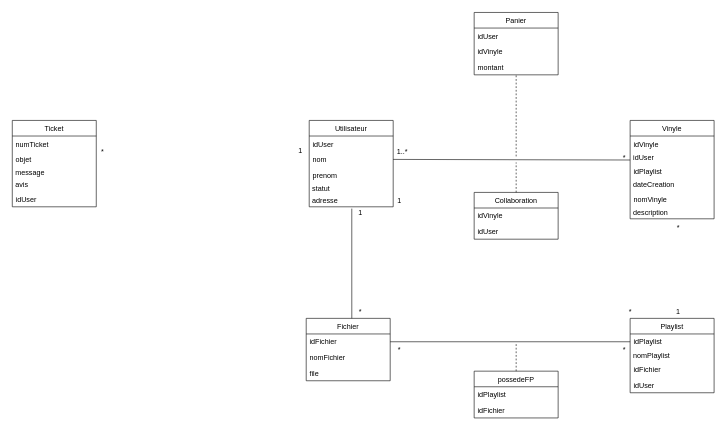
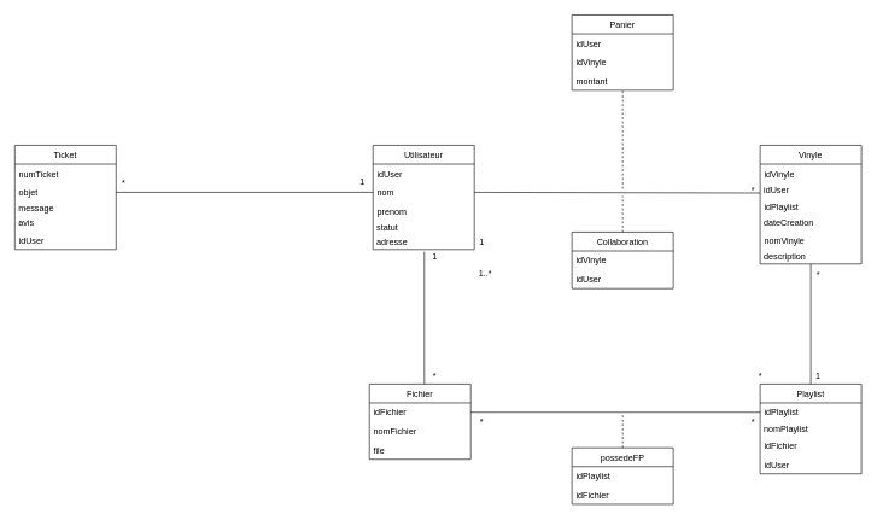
  <mxCell id="0" style=";html=1;" />
  <mxCell id="1" style=";html=1;" parent="0" />
  <mxCell id="2" value="Utilisateur" style="swimlane;fontStyle=0;childLayout=stackLayout;horizontal=1;startSize=26;fillColor=none;horizontalStack=0;resizeParent=1;resizeParentMax=0;resizeLast=0;collapsible=1;marginBottom=0;" parent="1" vertex="1"><mxGeometry x="515" y="200" width="140" height="144" as="geometry" /></mxCell>
  <mxCell id="3" value="idUser" style="text;strokeColor=none;fillColor=none;align=left;verticalAlign=top;spacingLeft=4;spacingRight=4;overflow=hidden;rotatable=0;points=[[0,0.5],[1,0.5]];portConstraint=eastwest;" parent="2" vertex="1"><mxGeometry y="26" width="140" height="26" as="geometry" /></mxCell>
  <mxCell id="4" value="nom" style="text;strokeColor=none;fillColor=none;align=left;verticalAlign=top;spacingLeft=4;spacingRight=4;overflow=hidden;rotatable=0;points=[[0,0.5],[1,0.5]];portConstraint=eastwest;" parent="2" vertex="1"><mxGeometry y="52" width="140" height="26" as="geometry" /></mxCell>
  <mxCell id="5" value="prenom" style="text;strokeColor=none;fillColor=none;align=left;verticalAlign=top;spacingLeft=4;spacingRight=4;overflow=hidden;rotatable=0;points=[[0,0.5],[1,0.5]];portConstraint=eastwest;" parent="2" vertex="1"><mxGeometry y="78" width="140" height="26" as="geometry" /></mxCell>
  <mxCell id="6" value="&lt;div align=&quot;left&quot;&gt;&amp;nbsp;statut&lt;/div&gt;" style="text;html=1;align=left;verticalAlign=middle;resizable=0;points=[];;autosize=1;" parent="2" vertex="1"><mxGeometry y="104" width="140" height="20" as="geometry" /></mxCell>
  <mxCell id="7" value="&amp;nbsp;adresse" style="text;html=1;align=left;verticalAlign=middle;resizable=0;points=[];;autosize=1;fontStyle=0" parent="2" vertex="1"><mxGeometry y="124" width="140" height="20" as="geometry" /></mxCell>
  <mxCell id="8" value="Ticket" style="swimlane;fontStyle=0;childLayout=stackLayout;horizontal=1;startSize=26;fillColor=none;horizontalStack=0;resizeParent=1;resizeParentMax=0;resizeLast=0;collapsible=1;marginBottom=0;" parent="1" vertex="1"><mxGeometry x="20" y="200" width="140" height="144" as="geometry" /></mxCell>
  <mxCell id="9" value="numTicket" style="text;strokeColor=none;fillColor=none;align=left;verticalAlign=top;spacingLeft=4;spacingRight=4;overflow=hidden;rotatable=0;points=[[0,0.5],[1,0.5]];portConstraint=eastwest;" parent="8" vertex="1"><mxGeometry y="26" width="140" height="26" as="geometry" /></mxCell>
  <mxCell id="10" value="objet" style="text;strokeColor=none;fillColor=none;align=left;verticalAlign=top;spacingLeft=4;spacingRight=4;overflow=hidden;rotatable=0;points=[[0,0.5],[1,0.5]];portConstraint=eastwest;" parent="8" vertex="1"><mxGeometry y="52" width="140" height="26" as="geometry" /></mxCell>
  <mxCell id="11" value="&lt;div align=&quot;left&quot;&gt;&amp;nbsp;message&lt;/div&gt;" style="text;html=1;align=left;verticalAlign=middle;resizable=0;points=[];;autosize=1;" parent="8" vertex="1"><mxGeometry y="78" width="140" height="20" as="geometry" /></mxCell>
  <mxCell id="12" value="&amp;nbsp;avis" style="text;html=1;align=left;verticalAlign=middle;resizable=0;points=[];;autosize=1;" parent="8" vertex="1"><mxGeometry y="98" width="140" height="20" as="geometry" /></mxCell>
  <mxCell id="13" value="idUser" style="text;strokeColor=none;fillColor=none;align=left;verticalAlign=top;spacingLeft=4;spacingRight=4;overflow=hidden;rotatable=0;points=[[0,0.5],[1,0.5]];portConstraint=eastwest;" parent="8" vertex="1"><mxGeometry y="118" width="140" height="26" as="geometry" /></mxCell>
  <mxCell id="14" value="Panier" style="swimlane;fontStyle=0;childLayout=stackLayout;horizontal=1;startSize=26;fillColor=none;horizontalStack=0;resizeParent=1;resizeParentMax=0;resizeLast=0;collapsible=1;marginBottom=0;" parent="1" vertex="1"><mxGeometry x="790" y="20" width="140" height="104" as="geometry" /></mxCell>
  <mxCell id="15" value="idUser" style="text;strokeColor=none;fillColor=none;align=left;verticalAlign=top;spacingLeft=4;spacingRight=4;overflow=hidden;rotatable=0;points=[[0,0.5],[1,0.5]];portConstraint=eastwest;" parent="14" vertex="1"><mxGeometry y="26" width="140" height="26" as="geometry" /></mxCell>
  <mxCell id="16" value="idVinyle" style="text;strokeColor=none;fillColor=none;align=left;verticalAlign=top;spacingLeft=4;spacingRight=4;overflow=hidden;rotatable=0;points=[[0,0.5],[1,0.5]];portConstraint=eastwest;" parent="14" vertex="1"><mxGeometry y="52" width="140" height="26" as="geometry" /></mxCell>
  <mxCell id="17" value="montant" style="text;strokeColor=none;fillColor=none;align=left;verticalAlign=top;spacingLeft=4;spacingRight=4;overflow=hidden;rotatable=0;points=[[0,0.5],[1,0.5]];portConstraint=eastwest;" parent="14" vertex="1"><mxGeometry y="78" width="140" height="26" as="geometry" /></mxCell>
  <mxCell id="18" value="Vinyle" style="swimlane;fontStyle=0;childLayout=stackLayout;horizontal=1;startSize=26;fillColor=none;horizontalStack=0;resizeParent=1;resizeParentMax=0;resizeLast=0;collapsible=1;marginBottom=0;" parent="1" vertex="1"><mxGeometry x="1050" y="200" width="140" height="164" as="geometry" /></mxCell>
  <mxCell id="19" value="idVinyle" style="text;strokeColor=none;fillColor=none;align=left;verticalAlign=top;spacingLeft=4;spacingRight=4;overflow=hidden;rotatable=0;points=[[0,0.5],[1,0.5]];portConstraint=eastwest;" parent="18" vertex="1"><mxGeometry y="26" width="140" height="26" as="geometry" /></mxCell>
  <mxCell id="20" value="&amp;nbsp;idUser" style="text;html=1;align=left;verticalAlign=middle;resizable=0;points=[];;autosize=1;" parent="18" vertex="1"><mxGeometry y="52" width="140" height="20" as="geometry" /></mxCell>
  <mxCell id="21" value="idPlaylist" style="text;strokeColor=none;fillColor=none;align=left;verticalAlign=top;spacingLeft=4;spacingRight=4;overflow=hidden;rotatable=0;points=[[0,0.5],[1,0.5]];portConstraint=eastwest;" parent="18" vertex="1"><mxGeometry y="72" width="140" height="26" as="geometry" /></mxCell>
  <mxCell id="22" value="&lt;div align=&quot;left&quot;&gt;&amp;nbsp;dateCreation&lt;/div&gt;" style="text;html=1;align=left;verticalAlign=middle;resizable=0;points=[];;autosize=1;" parent="18" vertex="1"><mxGeometry y="98" width="140" height="20" as="geometry" /></mxCell>
  <mxCell id="23" value="nomVinyle" style="text;strokeColor=none;fillColor=none;align=left;verticalAlign=top;spacingLeft=4;spacingRight=4;overflow=hidden;rotatable=0;points=[[0,0.5],[1,0.5]];portConstraint=eastwest;" parent="18" vertex="1"><mxGeometry y="118" width="140" height="26" as="geometry" /></mxCell>
  <mxCell id="24" value="&lt;div align=&quot;left&quot;&gt;&amp;nbsp;description&lt;br&gt;&lt;/div&gt;" style="text;html=1;align=left;verticalAlign=middle;resizable=0;points=[];;autosize=1;" parent="18" vertex="1"><mxGeometry y="144" width="140" height="20" as="geometry" /></mxCell>
  <mxCell id="25" value="Collaboration" style="swimlane;fontStyle=0;childLayout=stackLayout;horizontal=1;startSize=26;fillColor=none;horizontalStack=0;resizeParent=1;resizeParentMax=0;resizeLast=0;collapsible=1;marginBottom=0;" parent="1" vertex="1"><mxGeometry x="790" y="320" width="140" height="78" as="geometry" /></mxCell>
  <mxCell id="26" value="idVinyle" style="text;strokeColor=none;fillColor=none;align=left;verticalAlign=top;spacingLeft=4;spacingRight=4;overflow=hidden;rotatable=0;points=[[0,0.5],[1,0.5]];portConstraint=eastwest;" parent="25" vertex="1"><mxGeometry y="26" width="140" height="26" as="geometry" /></mxCell>
  <mxCell id="27" value="idUser" style="text;strokeColor=none;fillColor=none;align=left;verticalAlign=top;spacingLeft=4;spacingRight=4;overflow=hidden;rotatable=0;points=[[0,0.5],[1,0.5]];portConstraint=eastwest;" parent="25" vertex="1"><mxGeometry y="52" width="140" height="26" as="geometry" /></mxCell>
  <mxCell id="28" value="Playlist" style="swimlane;fontStyle=0;childLayout=stackLayout;horizontal=1;startSize=26;fillColor=none;horizontalStack=0;resizeParent=1;resizeParentMax=0;resizeLast=0;collapsible=1;marginBottom=0;" parent="1" vertex="1"><mxGeometry x="1050" y="530" width="140" height="124" as="geometry" /></mxCell>
  <mxCell id="29" value="idPlaylist" style="text;strokeColor=none;fillColor=none;align=left;verticalAlign=top;spacingLeft=4;spacingRight=4;overflow=hidden;rotatable=0;points=[[0,0.5],[1,0.5]];portConstraint=eastwest;" parent="28" vertex="1"><mxGeometry y="26" width="140" height="26" as="geometry" /></mxCell>
  <mxCell id="30" value="&lt;div align=&quot;left&quot;&gt;&amp;nbsp;nomPlaylist&lt;/div&gt;" style="text;html=1;align=left;verticalAlign=middle;resizable=0;points=[];;autosize=1;" parent="28" vertex="1"><mxGeometry y="52" width="140" height="20" as="geometry" /></mxCell>
  <mxCell id="31" value="idFichier" style="text;strokeColor=none;fillColor=none;align=left;verticalAlign=top;spacingLeft=4;spacingRight=4;overflow=hidden;rotatable=0;points=[[0,0.5],[1,0.5]];portConstraint=eastwest;" parent="28" vertex="1"><mxGeometry y="72" width="140" height="26" as="geometry" /></mxCell>
  <mxCell id="32" value="idUser" style="text;strokeColor=none;fillColor=none;align=left;verticalAlign=top;spacingLeft=4;spacingRight=4;overflow=hidden;rotatable=0;points=[[0,0.5],[1,0.5]];portConstraint=eastwest;" parent="28" vertex="1"><mxGeometry y="98" width="140" height="26" as="geometry" /></mxCell>
  <mxCell id="33" value="Fichier" style="swimlane;fontStyle=0;childLayout=stackLayout;horizontal=1;startSize=26;fillColor=none;horizontalStack=0;resizeParent=1;resizeParentMax=0;resizeLast=0;collapsible=1;marginBottom=0;" parent="1" vertex="1"><mxGeometry x="510" y="530" width="140" height="104" as="geometry" /></mxCell>
  <mxCell id="34" value="idFichier" style="text;strokeColor=none;fillColor=none;align=left;verticalAlign=top;spacingLeft=4;spacingRight=4;overflow=hidden;rotatable=0;points=[[0,0.5],[1,0.5]];portConstraint=eastwest;" parent="33" vertex="1"><mxGeometry y="26" width="140" height="26" as="geometry" /></mxCell>
  <mxCell id="35" value="nomFichier" style="text;strokeColor=none;fillColor=none;align=left;verticalAlign=top;spacingLeft=4;spacingRight=4;overflow=hidden;rotatable=0;points=[[0,0.5],[1,0.5]];portConstraint=eastwest;" parent="33" vertex="1"><mxGeometry y="52" width="140" height="26" as="geometry" /></mxCell>
  <mxCell id="36" value="file" style="text;strokeColor=none;fillColor=none;align=left;verticalAlign=top;spacingLeft=4;spacingRight=4;overflow=hidden;rotatable=0;points=[[0,0.5],[1,0.5]];portConstraint=eastwest;" parent="33" vertex="1"><mxGeometry y="78" width="140" height="26" as="geometry" /></mxCell>
  <mxCell id="37" value="" style="endArrow=none;html=1;entryX=0.507;entryY=1.15;entryDx=0;entryDy=0;entryPerimeter=0;" parent="1" target="7" edge="1"><mxGeometry width="50" height="50" relative="1" as="geometry"><mxPoint x="586" y="530" as="sourcePoint" /><mxPoint x="570" y="350" as="targetPoint" /></mxGeometry></mxCell>
  <mxCell id="38" value="" style="endArrow=none;dashed=1;html=1;exitX=0.5;exitY=0;exitDx=0;exitDy=0;" parent="1" edge="1" source="52"><mxGeometry width="50" height="50" relative="1" as="geometry"><mxPoint x="590" y="569" as="sourcePoint" /><mxPoint x="860" y="570" as="targetPoint" /></mxGeometry></mxCell>
  <mxCell id="39" value="" style="endArrow=none;html=1;entryX=0;entryY=0.7;entryDx=0;entryDy=0;exitX=1;exitY=0.5;exitDx=0;exitDy=0;entryPerimeter=0;" parent="1" source="4" target="20" edge="1"><mxGeometry width="50" height="50" relative="1" as="geometry"><mxPoint x="770" y="270" as="sourcePoint" /><mxPoint x="820" y="220" as="targetPoint" /></mxGeometry></mxCell>
  <mxCell id="40" value="" style="endArrow=none;dashed=1;html=1;entryX=0.5;entryY=1;entryDx=0;entryDy=0;" parent="1" target="14" edge="1"><mxGeometry width="50" height="50" relative="1" as="geometry"><mxPoint x="860" y="260" as="sourcePoint" /><mxPoint x="890" y="180" as="targetPoint" /></mxGeometry></mxCell>
  <mxCell id="41" value="" style="endArrow=none;dashed=1;html=1;" parent="1" edge="1"><mxGeometry width="50" height="50" relative="1" as="geometry"><mxPoint x="860" y="320" as="sourcePoint" /><mxPoint x="860" y="270" as="targetPoint" /></mxGeometry></mxCell>
+ <mxCell id="42" value="" style="endArrow=none;html=1;exitX=0.5;exitY=0;exitDx=0;exitDy=0;" parent="1" source="28" target="24" edge="1"><mxGeometry width="50" height="50" relative="1" as="geometry"><mxPoint x="1100" y="420" as="sourcePoint" /><mxPoint x="1119" y="320" as="targetPoint" /></mxGeometry></mxCell>
+ <mxCell id="43" value="" style="endArrow=none;html=1;entryX=0;entryY=0.5;entryDx=0;entryDy=0;exitX=1;exitY=0.5;exitDx=0;exitDy=0;" parent="1" source="10" target="4" edge="1"><mxGeometry width="50" height="50" relative="1" as="geometry"><mxPoint x="290" y="280" as="sourcePoint" /><mxPoint x="340" y="230" as="targetPoint" /></mxGeometry></mxCell>
  <mxCell id="44" value="*" style="text;html=1;align=center;verticalAlign=middle;resizable=0;points=[];;autosize=1;" parent="1" vertex="1"><mxGeometry x="590" y="510" width="20" height="20" as="geometry" /></mxCell>
  <mxCell id="45" value="1" style="text;html=1;align=center;verticalAlign=middle;resizable=0;points=[];;autosize=1;" parent="1" vertex="1"><mxGeometry x="590" y="344" width="20" height="20" as="geometry" /></mxCell>
  <mxCell id="46" value="*" style="text;html=1;align=center;verticalAlign=middle;resizable=0;points=[];;autosize=1;" parent="1" vertex="1"><mxGeometry x="1030" y="252" width="20" height="20" as="geometry" /></mxCell>
- <mxCell id="47" value="1..*" style="text;html=1;align=center;verticalAlign=middle;resizable=0;points=[];;autosize=1;" parent="1" vertex="1"><mxGeometry x="655" y="242" width="30" height="20" as="geometry" /></mxCell>
+ <mxCell id="47" value="1..*" style="text;html=1;align=center;verticalAlign=middle;resizable=0;points=[];;autosize=1;" parent="1" vertex="1"><mxGeometry x="655" y="367" width="30" height="20" as="geometry" /></mxCell>
  <mxCell id="48" value="*" style="text;html=1;align=center;verticalAlign=middle;resizable=0;points=[];;autosize=1;" parent="1" vertex="1"><mxGeometry x="1120" y="369" width="20" height="20" as="geometry" /></mxCell>
  <mxCell id="49" value="1" style="text;html=1;align=center;verticalAlign=middle;resizable=0;points=[];;autosize=1;" parent="1" vertex="1"><mxGeometry x="1120" y="510" width="20" height="20" as="geometry" /></mxCell>
  <mxCell id="50" value="1" style="text;html=1;align=center;verticalAlign=middle;resizable=0;points=[];;autosize=1;" parent="1" vertex="1"><mxGeometry x="490" y="241" width="20" height="20" as="geometry" /></mxCell>
  <mxCell id="51" value="*" style="text;html=1;align=center;verticalAlign=middle;resizable=0;points=[];;autosize=1;" parent="1" vertex="1"><mxGeometry x="160" y="242" width="20" height="20" as="geometry" /></mxCell>
  <mxCell id="52" value="possedeFP" style="swimlane;fontStyle=0;childLayout=stackLayout;horizontal=1;startSize=26;fillColor=none;horizontalStack=0;resizeParent=1;resizeParentMax=0;resizeLast=0;collapsible=1;marginBottom=0;" vertex="1" parent="1"><mxGeometry x="790" y="618" width="140" height="78" as="geometry" /></mxCell>
  <mxCell id="53" value="idPlaylist" style="text;strokeColor=none;fillColor=none;align=left;verticalAlign=top;spacingLeft=4;spacingRight=4;overflow=hidden;rotatable=0;points=[[0,0.5],[1,0.5]];portConstraint=eastwest;" vertex="1" parent="52"><mxGeometry y="26" width="140" height="26" as="geometry" /></mxCell>
  <mxCell id="54" value="idFichier" style="text;strokeColor=none;fillColor=none;align=left;verticalAlign=top;spacingLeft=4;spacingRight=4;overflow=hidden;rotatable=0;points=[[0,0.5],[1,0.5]];portConstraint=eastwest;" vertex="1" parent="52"><mxGeometry y="52" width="140" height="26" as="geometry" /></mxCell>
  <mxCell id="55" value="" style="endArrow=none;html=1;entryX=0;entryY=0.5;entryDx=0;entryDy=0;" edge="1" parent="1" target="29"><mxGeometry width="50" height="50" relative="1" as="geometry"><mxPoint x="650" y="569" as="sourcePoint" /><mxPoint x="720" y="520" as="targetPoint" /></mxGeometry></mxCell>
  <mxCell id="56" value="*" style="text;html=1;align=center;verticalAlign=middle;resizable=0;points=[];;autosize=1;" vertex="1" parent="1"><mxGeometry x="655" y="572" width="20" height="20" as="geometry" /></mxCell>
  <mxCell id="57" value="*" style="text;html=1;align=center;verticalAlign=middle;resizable=0;points=[];;autosize=1;" vertex="1" parent="1"><mxGeometry x="1030" y="572" width="20" height="20" as="geometry" /></mxCell>
  <mxCell id="58" value="*" style="text;html=1;align=center;verticalAlign=middle;resizable=0;points=[];;autosize=1;" vertex="1" parent="1"><mxGeometry x="1040" y="510" width="20" height="20" as="geometry" /></mxCell>
  <mxCell id="59" value="1" style="text;html=1;align=center;verticalAlign=middle;resizable=0;points=[];;autosize=1;" vertex="1" parent="1"><mxGeometry x="655" y="324" width="20" height="20" as="geometry" /></mxCell>
